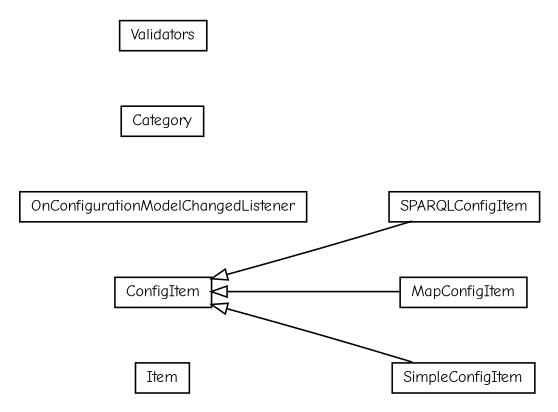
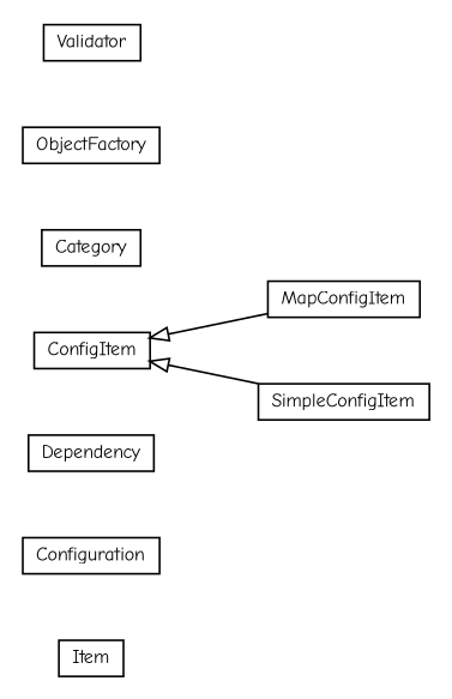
  digraph {
    fontname="Comic Neue"
    nodesep=0.25
    rankdir=LR
    ranksep=0.5
    node [fontcolor=black fontname="Comic Neue" fontsize=10.0 shape=plaintext]
    edge [arrowtail=empty dir=back fontname="Comic Neue" fontsize=10 headport=p labelfontname=Helvetica labelfontsize=10 tailport=p]
    n1 [label=<<table title="org.universAAL.ucc.configuration.model.configurationdefinition.Item" border="0" cellborder="1" cellspacing="0" cellpadding="2" port="p" href="./Item.html"> 		<tr><td><table border="0" cellspacing="0" cellpadding="1"> <tr><td align="center" balign="center"> Item </td></tr> 		</table></td></tr> 		</table>>]
-   n3 [label=<<table title="org.universAAL.ucc.configuration.model.configurationdefinition.SPARQLConfigItem" border="0" cellborder="1" cellspacing="0" cellpadding="2" port="p" href="./SPARQLConfigItem.html"> 		<tr><td><table border="0" cellspacing="0" cellpadding="1"> <tr><td align="center" balign="center"> SPARQLConfigItem </td></tr> 		</table></td></tr> 		</table>>]
-   n4 [label=<<table title="org.universAAL.ucc.configuration.model.configurationdefinition.OnConfigurationModelChangedListener" border="0" cellborder="1" cellspacing="0" cellpadding="2" port="p" href="./OnConfigurationModelChangedListener.html"> 		<tr><td><table border="0" cellspacing="0" cellpadding="1"> <tr><td align="center" balign="center"> OnConfigurationModelChangedListener </td></tr> 		</table></td></tr> 		</table>>]
+   n2 [label=<<table title="org.universAAL.ucc.configuration.model.configurationdefinition.Configuration" border="0" cellborder="1" cellspacing="0" cellpadding="2" port="p" href="./Configuration.html"> 		<tr><td><table border="0" cellspacing="0" cellpadding="1"> <tr><td align="center" balign="center"> Configuration </td></tr> 		</table></td></tr> 		</table>>]
+   n5 [label=<<table title="org.universAAL.ucc.configuration.model.configurationdefinition.Dependency" border="0" cellborder="1" cellspacing="0" cellpadding="2" port="p" href="./Dependency.html"> 		<tr><td><table border="0" cellspacing="0" cellpadding="1"> <tr><td align="center" balign="center"> Dependency </td></tr> 		</table></td></tr> 		</table>>]
    n6 [label=<<table title="org.universAAL.ucc.configuration.model.configurationdefinition.MapConfigItem" border="0" cellborder="1" cellspacing="0" cellpadding="2" port="p" href="./MapConfigItem.html"> 		<tr><td><table border="0" cellspacing="0" cellpadding="1"> <tr><td align="center" balign="center"> MapConfigItem </td></tr> 		</table></td></tr> 		</table>>]
    n7 [label=<<table title="org.universAAL.ucc.configuration.model.configurationdefinition.SimpleConfigItem" border="0" cellborder="1" cellspacing="0" cellpadding="2" port="p" href="./SimpleConfigItem.html"> 		<tr><td><table border="0" cellspacing="0" cellpadding="1"> <tr><td align="center" balign="center"> SimpleConfigItem </td></tr> 		</table></td></tr> 		</table>>]
    n8 [label=<<table title="org.universAAL.ucc.configuration.model.configurationdefinition.Category" border="0" cellborder="1" cellspacing="0" cellpadding="2" port="p" href="./Category.html"> 		<tr><td><table border="0" cellspacing="0" cellpadding="1"> <tr><td align="center" balign="center"> Category </td></tr> 		</table></td></tr> 		</table>>]
    n9 [label=<<table title="org.universAAL.ucc.configuration.model.configurationdefinition.ConfigItem" border="0" cellborder="1" cellspacing="0" cellpadding="2" port="p" href="./ConfigItem.html"> 		<tr><td><table border="0" cellspacing="0" cellpadding="1"> <tr><td align="center" balign="center"> ConfigItem </td></tr> 		</table></td></tr> 		</table>>]
-   n11 [label=<<table title="org.universAAL.ucc.configuration.model.configurationdefinition.Validators" border="0" cellborder="1" cellspacing="0" cellpadding="2" port="p" href="./Validators.html"> 		<tr><td><table border="0" cellspacing="0" cellpadding="1"> <tr><td align="center" balign="center"> Validators </td></tr> 		</table></td></tr> 		</table>>]
-   n9 -> n3
+   n10 [label=<<table title="org.universAAL.ucc.configuration.model.configurationdefinition.ObjectFactory" border="0" cellborder="1" cellspacing="0" cellpadding="2" port="p" href="./ObjectFactory.html"> 		<tr><td><table border="0" cellspacing="0" cellpadding="1"> <tr><td align="center" balign="center"> ObjectFactory </td></tr> 		</table></td></tr> 		</table>>]
+   n12 [label=<<table title="org.universAAL.ucc.configuration.model.configurationdefinition.Validator" border="0" cellborder="1" cellspacing="0" cellpadding="2" port="p" href="./Validator.html"> 		<tr><td><table border="0" cellspacing="0" cellpadding="1"> <tr><td align="center" balign="center"> Validator </td></tr> 		</table></td></tr> 		</table>>]
    n9 -> n6
    n9 -> n7
  }
